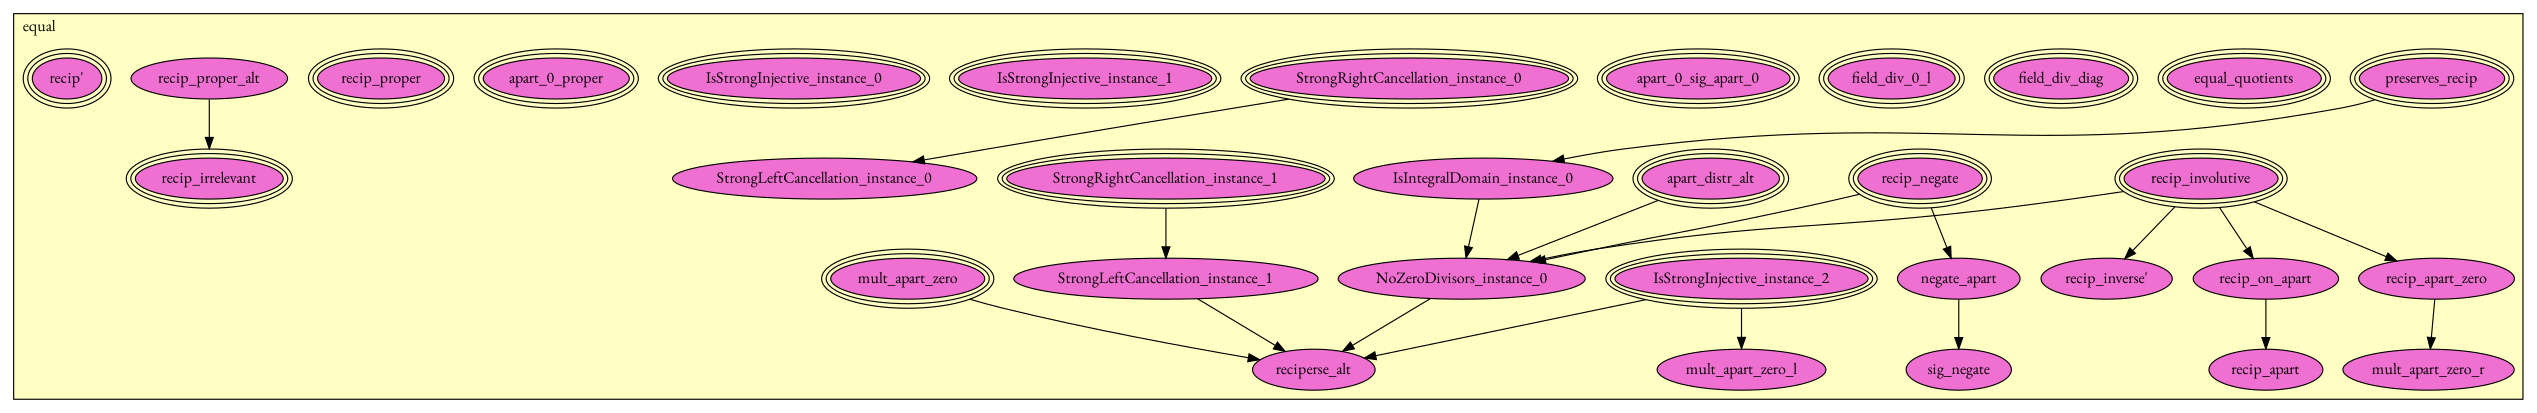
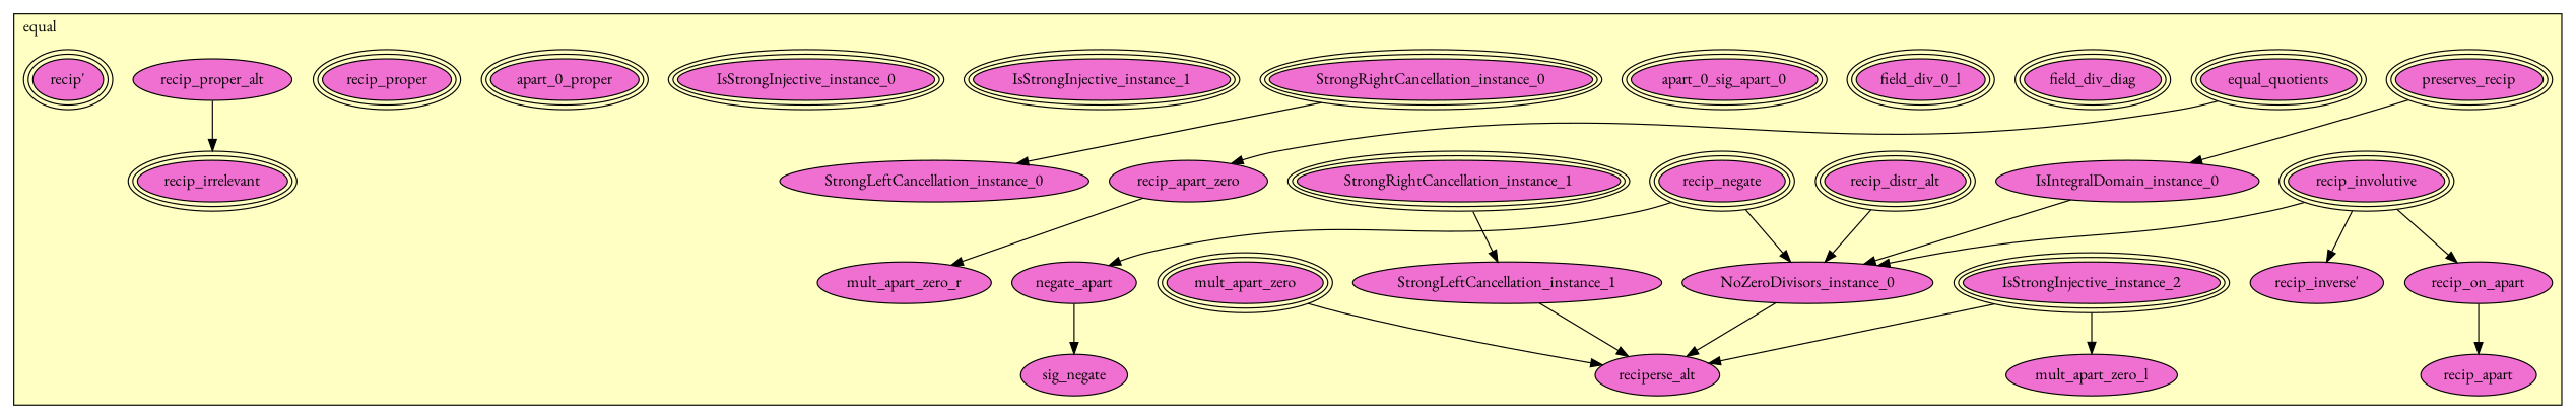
  digraph {
    fontname="EB Garamond"
    node [fillcolor="#F070D1" fontname="EB Garamond" peripheries=3 style=filled]
    edge [fontname="EB Garamond"]
    n1 [label=preserves_recip]
    n2 [label=IsStrongInjective_instance_2]
    n3 [label=recip_involutive]
    n4 [label=recip_on_apart peripheries=""]
    n5 [label=recip_apart peripheries=""]
    n6 [label=recip_negate]
    n7 [label=negate_apart peripheries=""]
    n8 [label=sig_negate peripheries=""]
-   n9 [label=apart_distr_alt]
+   n9 [label=recip_distr_alt]
    n10 [label=equal_quotients]
    n11 [label=field_div_diag]
    n12 [label=field_div_0_l]
    n13 [label=recip_apart_zero peripheries=""]
    n14 [label=apart_0_sig_apart_0]
    n15 [label=IsIntegralDomain_instance_0 peripheries=""]
    n16 [label=NoZeroDivisors_instance_0 peripheries=""]
    n17 [label=mult_apart_zero]
    n18 [label=mult_apart_zero_r peripheries=""]
    n19 [label=mult_apart_zero_l peripheries=""]
    n20 [label=StrongRightCancellation_instance_1]
    n21 [label=StrongLeftCancellation_instance_1 peripheries=""]
    n22 [label=StrongRightCancellation_instance_0]
    n23 [label=StrongLeftCancellation_instance_0 peripheries=""]
    n24 [label=IsStrongInjective_instance_1]
    n25 [label=IsStrongInjective_instance_0]
    n26 [label=apart_0_proper]
    n27 [label=recip_irrelevant]
    n28 [label=recip_proper]
    n29 [label=recip_proper_alt peripheries=""]
    n30 [label=reciperse_alt peripheries=""]
    n31 [label="recip_inverse'" peripheries=""]
    n32 [label="recip'"]
    subgraph cluster_1 {
      fillcolor="#FFFFC3"
      label=equal
      labeljust=l
      style=filled
      n1
      n2
      n3
      n4
      n5
      n6
      n7
      n8
      n9
      n10
      n11
      n12
      n13
      n14
      n15
      n16
      n17
      n18
      n19
      n20
      n21
      n22
      n23
      n24
      n25
      n26
      n27
      n28
      n29
      n30
      n31
      n32
    }
    n1 -> n15
    n2 -> n19
    n2 -> n30
    n3 -> n4
-   n3 -> n13
+   n10 -> n13
    n3 -> n16
    n3 -> n31
    n4 -> n5
    n6 -> n7
    n6 -> n16
    n7 -> n8
    n9 -> n16
    n13 -> n18
    n15 -> n16
    n16 -> n30
    n17 -> n30
    n20 -> n21
    n21 -> n30
    n22 -> n23
    n29 -> n27
  }
